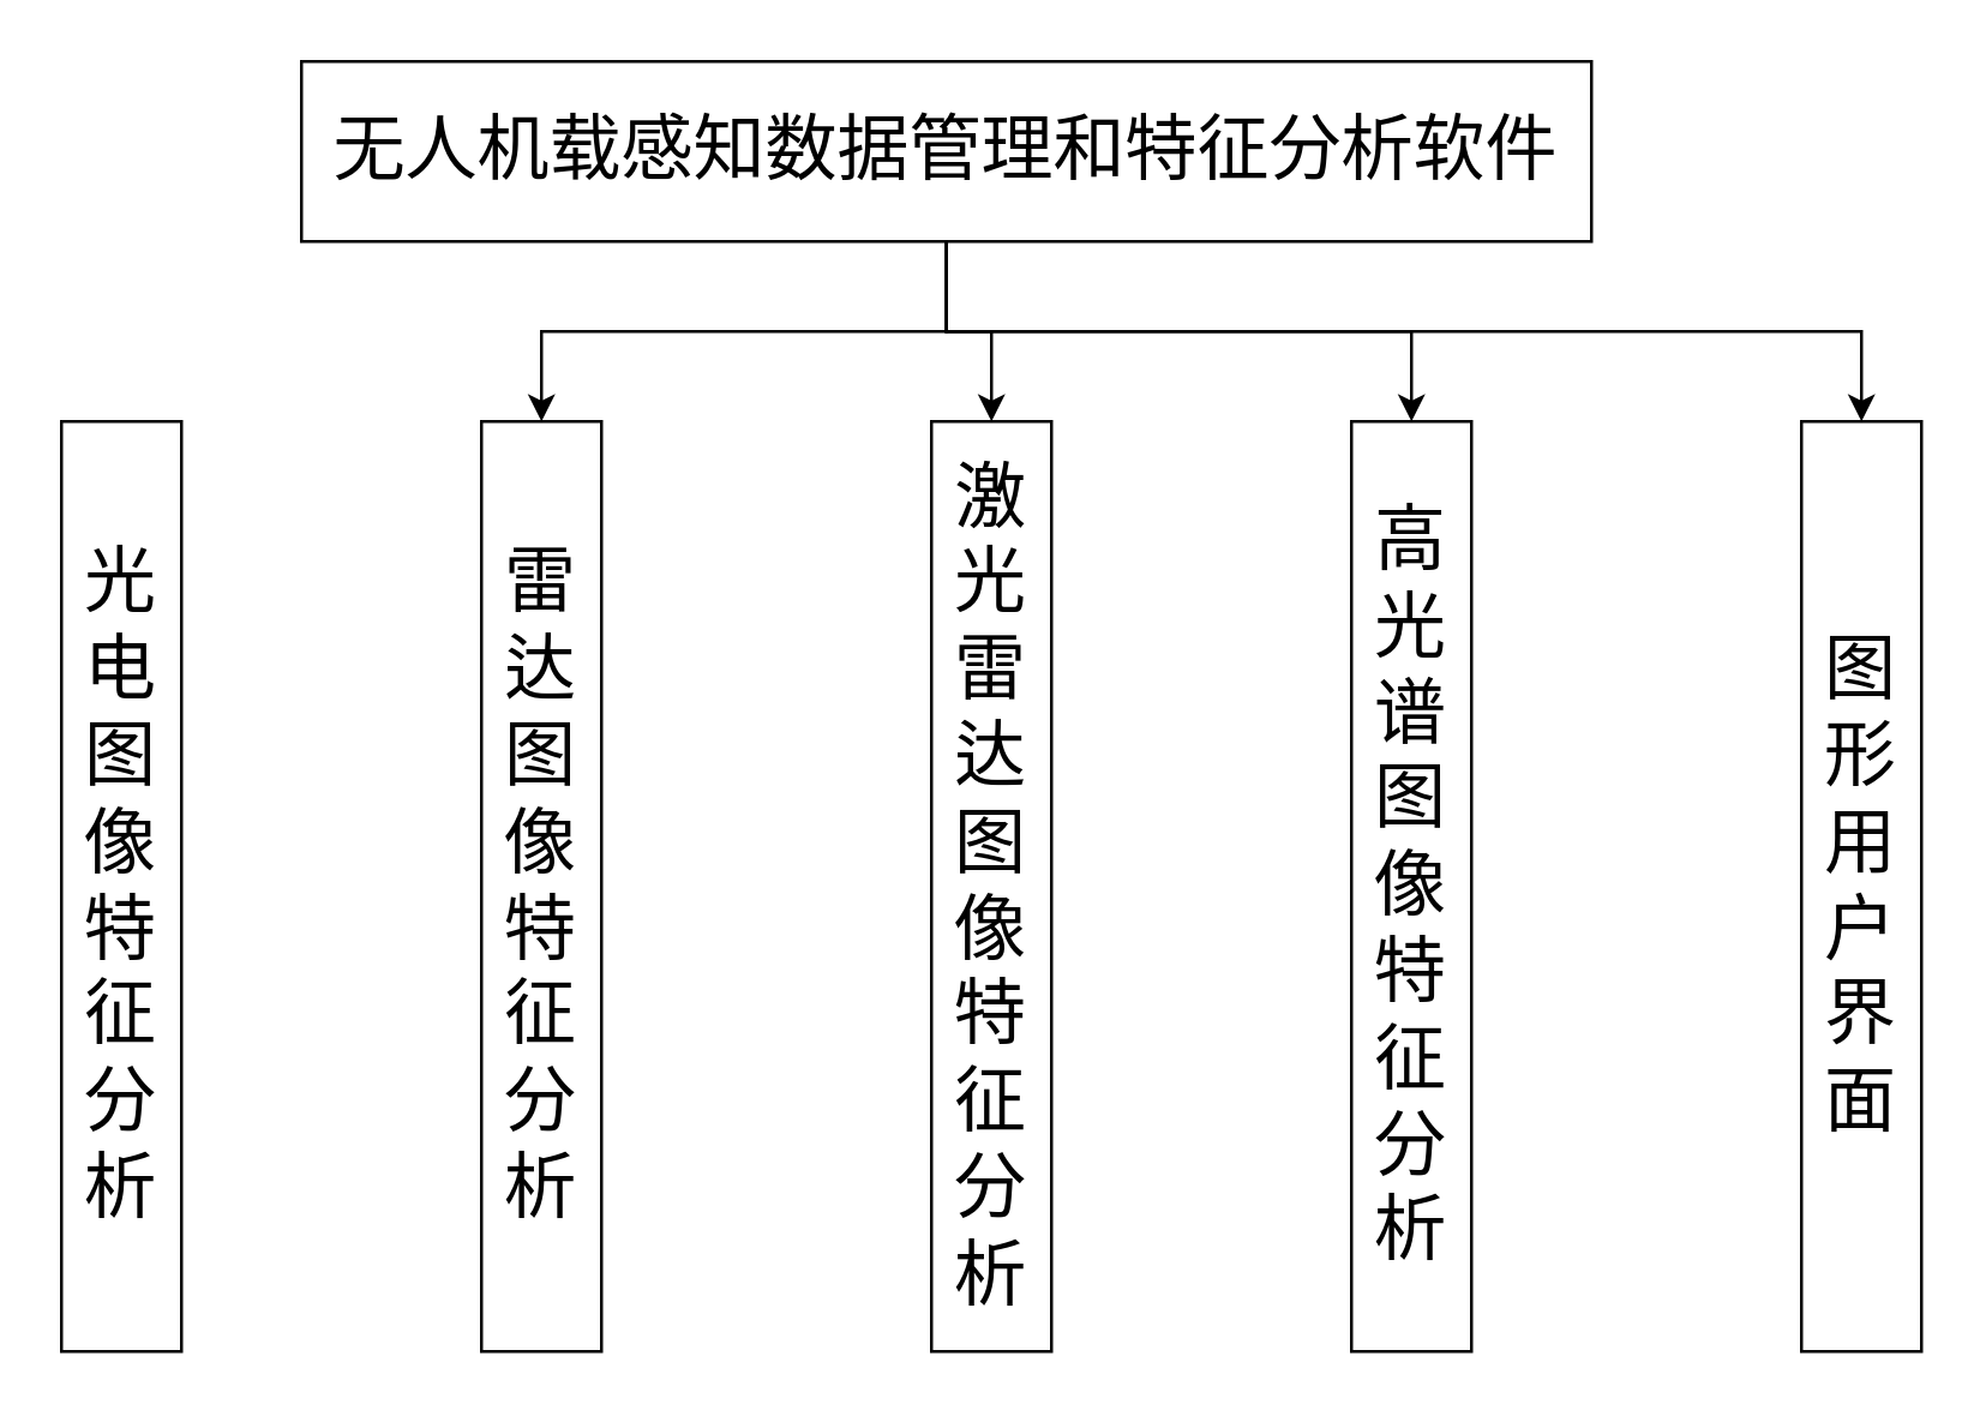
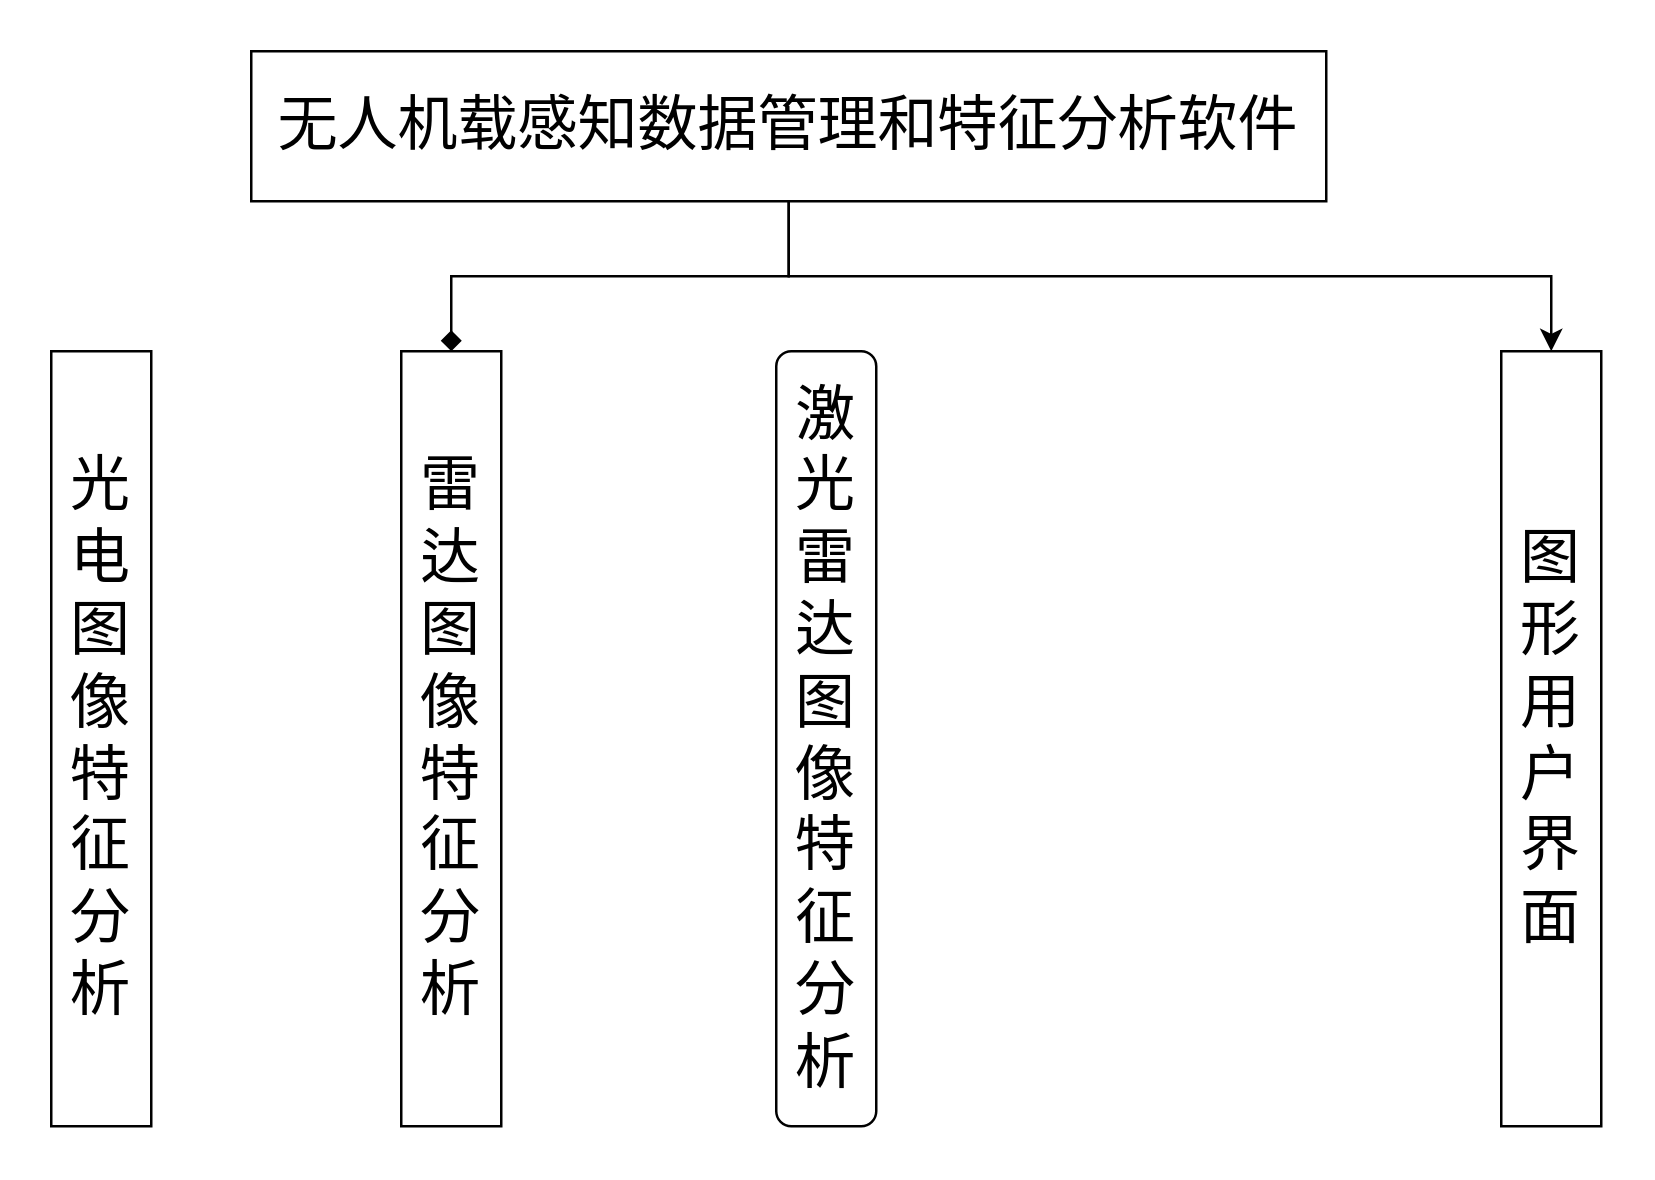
  <mxCell id="0" />
  <mxCell id="1" parent="0" />
- <mxCell id="2" style="edgeStyle=orthogonalEdgeStyle;rounded=0;orthogonalLoop=1;jettySize=auto;html=1;exitX=0.5;exitY=1;exitDx=0;exitDy=0;" edge="1" parent="1" source="6" target="8"><mxGeometry relative="1" as="geometry" /></mxCell>
- <mxCell id="3" style="edgeStyle=orthogonalEdgeStyle;rounded=0;orthogonalLoop=1;jettySize=auto;html=1;exitX=0.5;exitY=1;exitDx=0;exitDy=0;" edge="1" parent="1" source="6" target="9"><mxGeometry relative="1" as="geometry" /></mxCell>
- <mxCell id="4" style="edgeStyle=orthogonalEdgeStyle;rounded=0;orthogonalLoop=1;jettySize=auto;html=1;exitX=0.5;exitY=1;exitDx=0;exitDy=0;" edge="1" parent="1" source="6" target="10"><mxGeometry relative="1" as="geometry" /></mxCell>
+ <mxCell id="2" style="edgeStyle=orthogonalEdgeStyle;rounded=0;orthogonalLoop=1;jettySize=auto;html=1;exitX=0.5;exitY=1;exitDx=0;exitDy=0;endArrow=diamond;" edge="1" parent="1" source="6" target="8"><mxGeometry relative="1" as="geometry" /></mxCell>
  <mxCell id="5" style="edgeStyle=orthogonalEdgeStyle;rounded=0;orthogonalLoop=1;jettySize=auto;html=1;exitX=0.5;exitY=1;exitDx=0;exitDy=0;" edge="1" parent="1" source="6" target="11"><mxGeometry relative="1" as="geometry" /></mxCell>
  <mxCell id="6" value="&lt;font style=&quot;font-size: 24px;&quot; face=&quot;宋体&quot;&gt;无人机载感知数据管理和特征分析软件&lt;/font&gt;" style="rounded=0;whiteSpace=wrap;html=1;" vertex="1" parent="1"><mxGeometry x="100" y="20" width="430" height="60" as="geometry" /></mxCell>
  <mxCell id="7" value="&lt;font face=&quot;宋体&quot; style=&quot;font-size: 24px;&quot;&gt;光电图像特征分析&lt;/font&gt;" style="rounded=0;whiteSpace=wrap;html=1;" vertex="1" parent="1"><mxGeometry x="20" y="140" width="40" height="310" as="geometry" /></mxCell>
  <mxCell id="8" value="&lt;font face=&quot;宋体&quot; style=&quot;font-size: 24px;&quot;&gt;雷达图像特征分析&lt;/font&gt;" style="rounded=0;whiteSpace=wrap;html=1;" vertex="1" parent="1"><mxGeometry x="160" y="140" width="40" height="310" as="geometry" /></mxCell>
- <mxCell id="9" value="&lt;font face=&quot;宋体&quot; style=&quot;font-size: 24px;&quot;&gt;激光雷达图像特征分析&lt;/font&gt;" style="rounded=0;whiteSpace=wrap;html=1;" vertex="1" parent="1"><mxGeometry x="310" y="140" width="40" height="310" as="geometry" /></mxCell>
- <mxCell id="10" value="&lt;font face=&quot;宋体&quot;&gt;&lt;span style=&quot;font-size: 24px;&quot;&gt;高光谱图像特征分析&lt;/span&gt;&lt;/font&gt;" style="rounded=0;whiteSpace=wrap;html=1;" vertex="1" parent="1"><mxGeometry x="450" y="140" width="40" height="310" as="geometry" /></mxCell>
+ <mxCell id="9" value="&lt;font face=&quot;宋体&quot; style=&quot;font-size: 24px;&quot;&gt;激光雷达图像特征分析&lt;/font&gt;" style="whiteSpace=wrap;html=1;rounded=1;" vertex="1" parent="1"><mxGeometry x="310" y="140" width="40" height="310" as="geometry" /></mxCell>
  <mxCell id="11" value="&lt;font face=&quot;宋体&quot; style=&quot;font-size: 24px;&quot;&gt;图形用户界面&lt;/font&gt;" style="rounded=0;whiteSpace=wrap;html=1;" vertex="1" parent="1"><mxGeometry x="600" y="140" width="40" height="310" as="geometry" /></mxCell>
